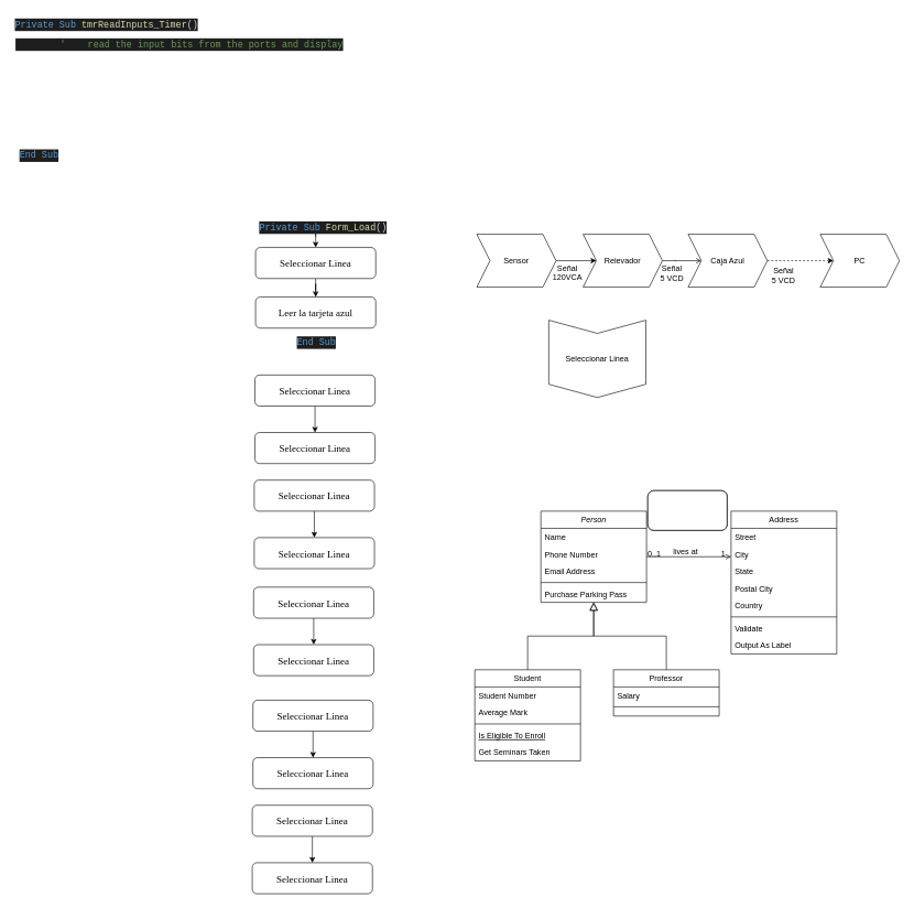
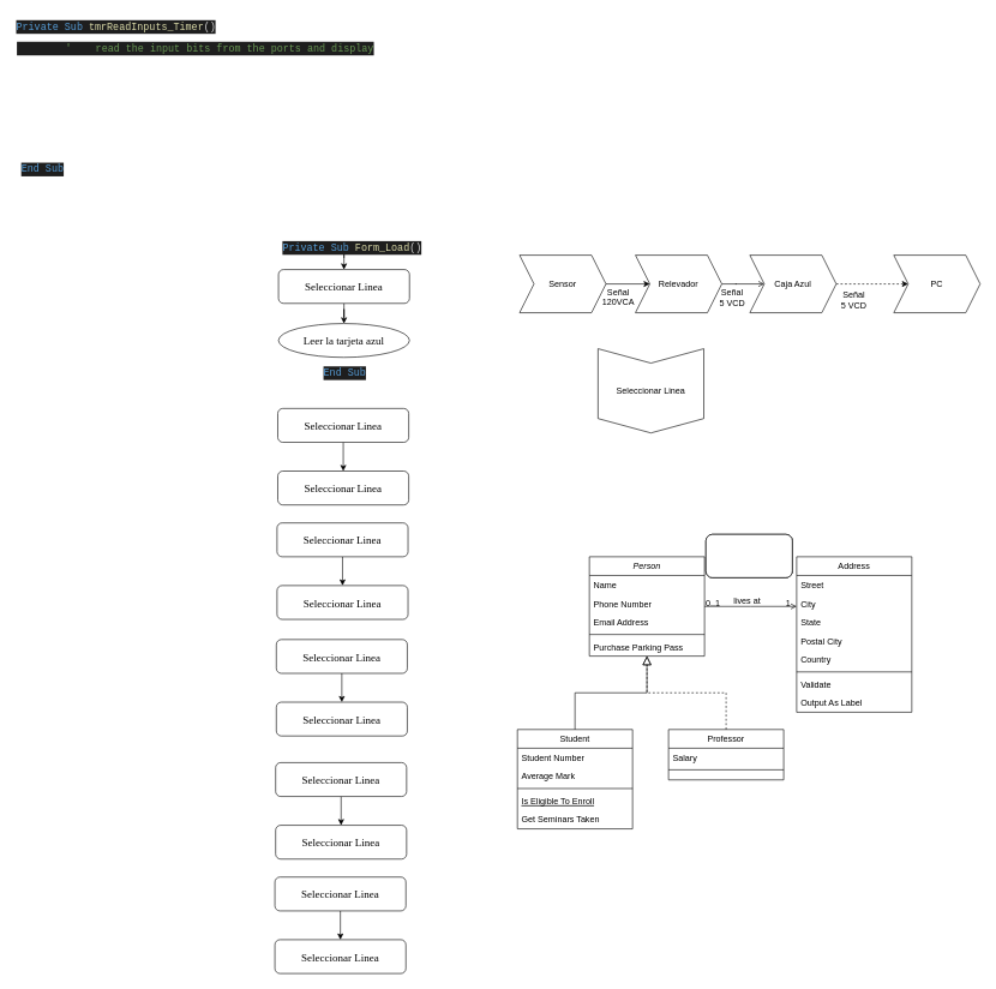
  <mxCell id="0" />
  <mxCell id="1" parent="0" />
  <mxCell id="2" value="Person" style="swimlane;fontStyle=2;align=center;verticalAlign=top;childLayout=stackLayout;horizontal=1;startSize=26;horizontalStack=0;resizeParent=1;resizeLast=0;collapsible=1;marginBottom=0;rounded=0;shadow=0;strokeWidth=1;" parent="1" vertex="1"><mxGeometry x="818" y="773" width="160" height="138" as="geometry"><mxRectangle x="230" y="140" width="160" height="26" as="alternateBounds" /></mxGeometry></mxCell>
  <mxCell id="3" value="Name" style="text;align=left;verticalAlign=top;spacingLeft=4;spacingRight=4;overflow=hidden;rotatable=0;points=[[0,0.5],[1,0.5]];portConstraint=eastwest;" parent="2" vertex="1"><mxGeometry y="26" width="160" height="26" as="geometry" /></mxCell>
  <mxCell id="4" value="Phone Number" style="text;align=left;verticalAlign=top;spacingLeft=4;spacingRight=4;overflow=hidden;rotatable=0;points=[[0,0.5],[1,0.5]];portConstraint=eastwest;rounded=0;shadow=0;html=0;" parent="2" vertex="1"><mxGeometry y="52" width="160" height="26" as="geometry" /></mxCell>
  <mxCell id="5" value="Email Address" style="text;align=left;verticalAlign=top;spacingLeft=4;spacingRight=4;overflow=hidden;rotatable=0;points=[[0,0.5],[1,0.5]];portConstraint=eastwest;rounded=0;shadow=0;html=0;" parent="2" vertex="1"><mxGeometry y="78" width="160" height="26" as="geometry" /></mxCell>
  <mxCell id="6" value="" style="line;html=1;strokeWidth=1;align=left;verticalAlign=middle;spacingTop=-1;spacingLeft=3;spacingRight=3;rotatable=0;labelPosition=right;points=[];portConstraint=eastwest;" parent="2" vertex="1"><mxGeometry y="104" width="160" height="8" as="geometry" /></mxCell>
  <mxCell id="7" value="Purchase Parking Pass" style="text;align=left;verticalAlign=top;spacingLeft=4;spacingRight=4;overflow=hidden;rotatable=0;points=[[0,0.5],[1,0.5]];portConstraint=eastwest;" parent="2" vertex="1"><mxGeometry y="112" width="160" height="26" as="geometry" /></mxCell>
  <mxCell id="8" value="Student" style="swimlane;fontStyle=0;align=center;verticalAlign=top;childLayout=stackLayout;horizontal=1;startSize=26;horizontalStack=0;resizeParent=1;resizeLast=0;collapsible=1;marginBottom=0;rounded=0;shadow=0;strokeWidth=1;" parent="1" vertex="1"><mxGeometry x="718" y="1013" width="160" height="138" as="geometry"><mxRectangle x="130" y="380" width="160" height="26" as="alternateBounds" /></mxGeometry></mxCell>
  <mxCell id="9" value="Student Number" style="text;align=left;verticalAlign=top;spacingLeft=4;spacingRight=4;overflow=hidden;rotatable=0;points=[[0,0.5],[1,0.5]];portConstraint=eastwest;" parent="8" vertex="1"><mxGeometry y="26" width="160" height="26" as="geometry" /></mxCell>
  <mxCell id="10" value="Average Mark" style="text;align=left;verticalAlign=top;spacingLeft=4;spacingRight=4;overflow=hidden;rotatable=0;points=[[0,0.5],[1,0.5]];portConstraint=eastwest;rounded=0;shadow=0;html=0;" parent="8" vertex="1"><mxGeometry y="52" width="160" height="26" as="geometry" /></mxCell>
  <mxCell id="11" value="" style="line;html=1;strokeWidth=1;align=left;verticalAlign=middle;spacingTop=-1;spacingLeft=3;spacingRight=3;rotatable=0;labelPosition=right;points=[];portConstraint=eastwest;" parent="8" vertex="1"><mxGeometry y="78" width="160" height="8" as="geometry" /></mxCell>
  <mxCell id="12" value="Is Eligible To Enroll" style="text;align=left;verticalAlign=top;spacingLeft=4;spacingRight=4;overflow=hidden;rotatable=0;points=[[0,0.5],[1,0.5]];portConstraint=eastwest;fontStyle=4" parent="8" vertex="1"><mxGeometry y="86" width="160" height="26" as="geometry" /></mxCell>
  <mxCell id="13" value="Get Seminars Taken" style="text;align=left;verticalAlign=top;spacingLeft=4;spacingRight=4;overflow=hidden;rotatable=0;points=[[0,0.5],[1,0.5]];portConstraint=eastwest;" parent="8" vertex="1"><mxGeometry y="112" width="160" height="26" as="geometry" /></mxCell>
  <mxCell id="14" value="" style="endArrow=block;endSize=10;endFill=0;shadow=0;strokeWidth=1;rounded=0;edgeStyle=elbowEdgeStyle;elbow=vertical;" parent="1" source="8" target="2" edge="1"><mxGeometry width="160" relative="1" as="geometry"><mxPoint x="798" y="856" as="sourcePoint" /><mxPoint x="798" y="856" as="targetPoint" /></mxGeometry></mxCell>
  <mxCell id="15" value="Professor" style="swimlane;fontStyle=0;align=center;verticalAlign=top;childLayout=stackLayout;horizontal=1;startSize=26;horizontalStack=0;resizeParent=1;resizeLast=0;collapsible=1;marginBottom=0;rounded=0;shadow=0;strokeWidth=1;" parent="1" vertex="1"><mxGeometry x="928" y="1013" width="160" height="70" as="geometry"><mxRectangle x="340" y="380" width="170" height="26" as="alternateBounds" /></mxGeometry></mxCell>
  <mxCell id="16" value="Salary" style="text;align=left;verticalAlign=top;spacingLeft=4;spacingRight=4;overflow=hidden;rotatable=0;points=[[0,0.5],[1,0.5]];portConstraint=eastwest;" parent="15" vertex="1"><mxGeometry y="26" width="160" height="26" as="geometry" /></mxCell>
  <mxCell id="17" value="" style="line;html=1;strokeWidth=1;align=left;verticalAlign=middle;spacingTop=-1;spacingLeft=3;spacingRight=3;rotatable=0;labelPosition=right;points=[];portConstraint=eastwest;" parent="15" vertex="1"><mxGeometry y="52" width="160" height="8" as="geometry" /></mxCell>
- <mxCell id="18" value="" style="endArrow=block;endSize=10;endFill=0;shadow=0;strokeWidth=1;rounded=0;edgeStyle=elbowEdgeStyle;elbow=vertical;" parent="1" source="15" target="2" edge="1"><mxGeometry width="160" relative="1" as="geometry"><mxPoint x="808" y="1026" as="sourcePoint" /><mxPoint x="908" y="924" as="targetPoint" /></mxGeometry></mxCell>
+ <mxCell id="18" value="" style="endArrow=block;endSize=10;endFill=0;shadow=0;strokeWidth=1;rounded=0;edgeStyle=elbowEdgeStyle;elbow=vertical;dashed=1;" parent="1" source="15" target="2" edge="1"><mxGeometry width="160" relative="1" as="geometry"><mxPoint x="808" y="1026" as="sourcePoint" /><mxPoint x="908" y="924" as="targetPoint" /></mxGeometry></mxCell>
  <mxCell id="19" value="Address" style="swimlane;fontStyle=0;align=center;verticalAlign=top;childLayout=stackLayout;horizontal=1;startSize=26;horizontalStack=0;resizeParent=1;resizeLast=0;collapsible=1;marginBottom=0;rounded=0;shadow=0;strokeWidth=1;" parent="1" vertex="1"><mxGeometry x="1106" y="773" width="160" height="216" as="geometry"><mxRectangle x="550" y="140" width="160" height="26" as="alternateBounds" /></mxGeometry></mxCell>
  <mxCell id="20" value="Street" style="text;align=left;verticalAlign=top;spacingLeft=4;spacingRight=4;overflow=hidden;rotatable=0;points=[[0,0.5],[1,0.5]];portConstraint=eastwest;" parent="19" vertex="1"><mxGeometry y="26" width="160" height="26" as="geometry" /></mxCell>
  <mxCell id="21" value="City" style="text;align=left;verticalAlign=top;spacingLeft=4;spacingRight=4;overflow=hidden;rotatable=0;points=[[0,0.5],[1,0.5]];portConstraint=eastwest;rounded=0;shadow=0;html=0;" parent="19" vertex="1"><mxGeometry y="52" width="160" height="26" as="geometry" /></mxCell>
  <mxCell id="22" value="State" style="text;align=left;verticalAlign=top;spacingLeft=4;spacingRight=4;overflow=hidden;rotatable=0;points=[[0,0.5],[1,0.5]];portConstraint=eastwest;rounded=0;shadow=0;html=0;" parent="19" vertex="1"><mxGeometry y="78" width="160" height="26" as="geometry" /></mxCell>
  <mxCell id="23" value="Postal City" style="text;align=left;verticalAlign=top;spacingLeft=4;spacingRight=4;overflow=hidden;rotatable=0;points=[[0,0.5],[1,0.5]];portConstraint=eastwest;rounded=0;shadow=0;html=0;" parent="19" vertex="1"><mxGeometry y="104" width="160" height="26" as="geometry" /></mxCell>
  <mxCell id="24" value="Country" style="text;align=left;verticalAlign=top;spacingLeft=4;spacingRight=4;overflow=hidden;rotatable=0;points=[[0,0.5],[1,0.5]];portConstraint=eastwest;rounded=0;shadow=0;html=0;" parent="19" vertex="1"><mxGeometry y="130" width="160" height="26" as="geometry" /></mxCell>
  <mxCell id="25" value="" style="line;html=1;strokeWidth=1;align=left;verticalAlign=middle;spacingTop=-1;spacingLeft=3;spacingRight=3;rotatable=0;labelPosition=right;points=[];portConstraint=eastwest;" parent="19" vertex="1"><mxGeometry y="156" width="160" height="8" as="geometry" /></mxCell>
  <mxCell id="26" value="Validate" style="text;align=left;verticalAlign=top;spacingLeft=4;spacingRight=4;overflow=hidden;rotatable=0;points=[[0,0.5],[1,0.5]];portConstraint=eastwest;" parent="19" vertex="1"><mxGeometry y="164" width="160" height="26" as="geometry" /></mxCell>
  <mxCell id="27" value="Output As Label" style="text;align=left;verticalAlign=top;spacingLeft=4;spacingRight=4;overflow=hidden;rotatable=0;points=[[0,0.5],[1,0.5]];portConstraint=eastwest;" parent="19" vertex="1"><mxGeometry y="190" width="160" height="26" as="geometry" /></mxCell>
  <mxCell id="28" value="" style="endArrow=open;shadow=0;strokeWidth=1;rounded=0;endFill=1;edgeStyle=elbowEdgeStyle;elbow=vertical;" parent="1" source="2" target="19" edge="1"><mxGeometry x="0.5" y="41" relative="1" as="geometry"><mxPoint x="978" y="845" as="sourcePoint" /><mxPoint x="1138" y="845" as="targetPoint" /><mxPoint x="-40" y="32" as="offset" /></mxGeometry></mxCell>
  <mxCell id="29" value="0..1" style="resizable=0;align=left;verticalAlign=bottom;labelBackgroundColor=none;fontSize=12;" parent="28" connectable="0" vertex="1"><mxGeometry x="-1" relative="1" as="geometry"><mxPoint y="4" as="offset" /></mxGeometry></mxCell>
  <mxCell id="30" value="1" style="resizable=0;align=right;verticalAlign=bottom;labelBackgroundColor=none;fontSize=12;" parent="28" connectable="0" vertex="1"><mxGeometry x="1" relative="1" as="geometry"><mxPoint x="-7" y="4" as="offset" /></mxGeometry></mxCell>
  <mxCell id="31" value="lives at" style="text;html=1;resizable=0;points=[];;align=center;verticalAlign=middle;labelBackgroundColor=none;rounded=0;shadow=0;strokeWidth=1;fontSize=12;" parent="28" vertex="1" connectable="0"><mxGeometry x="0.5" y="49" relative="1" as="geometry"><mxPoint x="-38" y="40" as="offset" /></mxGeometry></mxCell>
  <mxCell id="32" value="" style="edgeStyle=orthogonalEdgeStyle;rounded=0;orthogonalLoop=1;jettySize=auto;html=1;" parent="1" source="33" target="35" edge="1"><mxGeometry relative="1" as="geometry" /></mxCell>
  <mxCell id="33" value="Sensor&lt;br&gt;" style="shape=step;perimeter=stepPerimeter;whiteSpace=wrap;html=1;fixedSize=1;" parent="1" vertex="1"><mxGeometry x="721" y="354" width="120" height="80" as="geometry" /></mxCell>
  <mxCell id="34" value="" style="edgeStyle=orthogonalEdgeStyle;rounded=0;orthogonalLoop=1;jettySize=auto;html=1;endArrow=open;" parent="1" source="35" target="38" edge="1"><mxGeometry relative="1" as="geometry" /></mxCell>
  <mxCell id="35" value="Relevador" style="shape=step;perimeter=stepPerimeter;whiteSpace=wrap;html=1;fixedSize=1;" parent="1" vertex="1"><mxGeometry x="882" y="354" width="120" height="80" as="geometry" /></mxCell>
  <mxCell id="36" value="&lt;div style=&quot;text-align: center;&quot;&gt;Señal&lt;br&gt;120VCA&lt;/div&gt;" style="text;whiteSpace=wrap;html=1;" parent="1" vertex="1"><mxGeometry x="834" y="392" width="94" height="51" as="geometry" /></mxCell>
  <mxCell id="37" value="" style="edgeStyle=orthogonalEdgeStyle;rounded=0;orthogonalLoop=1;jettySize=auto;html=1;dashed=1;" parent="1" source="38" target="40" edge="1"><mxGeometry relative="1" as="geometry" /></mxCell>
  <mxCell id="38" value="Caja Azul" style="shape=step;perimeter=stepPerimeter;whiteSpace=wrap;html=1;fixedSize=1;" parent="1" vertex="1"><mxGeometry x="1041" y="354" width="120" height="80" as="geometry" /></mxCell>
  <mxCell id="39" value="&lt;div style=&quot;text-align: center;&quot;&gt;Señal&lt;br&gt;5 VCD&lt;/div&gt;" style="text;whiteSpace=wrap;html=1;" parent="1" vertex="1"><mxGeometry x="997" y="393" width="94" height="51" as="geometry" /></mxCell>
  <mxCell id="40" value="PC" style="shape=step;perimeter=stepPerimeter;whiteSpace=wrap;html=1;fixedSize=1;" parent="1" vertex="1"><mxGeometry x="1241" y="354" width="120" height="80" as="geometry" /></mxCell>
  <mxCell id="41" value="&lt;div style=&quot;text-align: center;&quot;&gt;Señal&lt;br&gt;5 VCD&lt;/div&gt;" style="text;whiteSpace=wrap;html=1;" parent="1" vertex="1"><mxGeometry x="1166" y="396" width="46" height="51" as="geometry" /></mxCell>
  <mxCell id="42" value="Seleccionar Linea" style="shape=step;perimeter=stepPerimeter;whiteSpace=wrap;html=1;fixedSize=1;direction=south;" vertex="1" parent="1"><mxGeometry x="830" y="484" width="147" height="117" as="geometry" /></mxCell>
  <mxCell id="43" value="" style="rounded=1;whiteSpace=wrap;html=1;" vertex="1" parent="1"><mxGeometry x="980" y="742" width="120" height="60" as="geometry" /></mxCell>
  <mxCell id="44" value="" style="rounded=1;whiteSpace=wrap;html=1;" vertex="1" parent="1"><mxGeometry x="980" y="742" width="120" height="60" as="geometry" /></mxCell>
  <mxCell id="45" value="" style="rounded=1;whiteSpace=wrap;html=1;" vertex="1" parent="1"><mxGeometry x="980" y="742" width="120" height="60" as="geometry" /></mxCell>
  <mxCell id="46" value="" style="edgeStyle=orthogonalEdgeStyle;rounded=0;orthogonalLoop=1;jettySize=auto;html=1;fontFamily=Tahoma;fontSize=15;" edge="1" parent="1" source="47" target="48"><mxGeometry relative="1" as="geometry" /></mxCell>
  <mxCell id="47" value="Seleccionar Linea" style="rounded=1;whiteSpace=wrap;html=1;fontFamily=Tahoma;fontSize=15;" vertex="1" parent="1"><mxGeometry x="386" y="374" width="182" height="47" as="geometry" /></mxCell>
- <mxCell id="48" value="Leer la tarjeta azul" style="rounded=1;whiteSpace=wrap;html=1;fontFamily=Tahoma;fontSize=15;" vertex="1" parent="1"><mxGeometry x="386" y="449" width="182" height="47" as="geometry" /></mxCell>
+ <mxCell id="48" value="Leer la tarjeta azul" style="ellipse;whiteSpace=wrap;html=1;fontFamily=Tahoma;fontSize=15;" vertex="1" parent="1"><mxGeometry x="386" y="449" width="182" height="47" as="geometry" /></mxCell>
  <mxCell id="49" value="" style="edgeStyle=orthogonalEdgeStyle;rounded=0;orthogonalLoop=1;jettySize=auto;html=1;fontFamily=Tahoma;fontSize=15;" edge="1" parent="1" source="50" target="51"><mxGeometry relative="1" as="geometry" /></mxCell>
  <mxCell id="50" value="Seleccionar Linea" style="rounded=1;whiteSpace=wrap;html=1;fontFamily=Tahoma;fontSize=15;" vertex="1" parent="1"><mxGeometry x="385" y="567" width="182" height="47" as="geometry" /></mxCell>
  <mxCell id="51" value="Seleccionar Linea" style="rounded=1;whiteSpace=wrap;html=1;fontFamily=Tahoma;fontSize=15;" vertex="1" parent="1"><mxGeometry x="385" y="654" width="182" height="47" as="geometry" /></mxCell>
  <mxCell id="52" value="" style="edgeStyle=orthogonalEdgeStyle;rounded=0;orthogonalLoop=1;jettySize=auto;html=1;fontFamily=Tahoma;fontSize=15;" edge="1" parent="1" source="53" target="54"><mxGeometry relative="1" as="geometry" /></mxCell>
  <mxCell id="53" value="Seleccionar Linea" style="rounded=1;whiteSpace=wrap;html=1;fontFamily=Tahoma;fontSize=15;" vertex="1" parent="1"><mxGeometry x="384" y="726" width="182" height="47" as="geometry" /></mxCell>
  <mxCell id="54" value="Seleccionar Linea" style="rounded=1;whiteSpace=wrap;html=1;fontFamily=Tahoma;fontSize=15;" vertex="1" parent="1"><mxGeometry x="384" y="813" width="182" height="47" as="geometry" /></mxCell>
  <mxCell id="55" value="" style="edgeStyle=orthogonalEdgeStyle;rounded=0;orthogonalLoop=1;jettySize=auto;html=1;fontFamily=Tahoma;fontSize=15;" edge="1" parent="1" source="56" target="57"><mxGeometry relative="1" as="geometry" /></mxCell>
  <mxCell id="56" value="Seleccionar Linea" style="rounded=1;whiteSpace=wrap;html=1;fontFamily=Tahoma;fontSize=15;" vertex="1" parent="1"><mxGeometry x="383" y="888" width="182" height="47" as="geometry" /></mxCell>
  <mxCell id="57" value="Seleccionar Linea" style="rounded=1;whiteSpace=wrap;html=1;fontFamily=Tahoma;fontSize=15;" vertex="1" parent="1"><mxGeometry x="383" y="975" width="182" height="47" as="geometry" /></mxCell>
  <mxCell id="58" value="" style="edgeStyle=orthogonalEdgeStyle;rounded=0;orthogonalLoop=1;jettySize=auto;html=1;fontFamily=Tahoma;fontSize=15;" edge="1" parent="1" source="59" target="60"><mxGeometry relative="1" as="geometry" /></mxCell>
  <mxCell id="59" value="Seleccionar Linea" style="rounded=1;whiteSpace=wrap;html=1;fontFamily=Tahoma;fontSize=15;" vertex="1" parent="1"><mxGeometry x="382" y="1059" width="182" height="47" as="geometry" /></mxCell>
  <mxCell id="60" value="Seleccionar Linea" style="rounded=1;whiteSpace=wrap;html=1;fontFamily=Tahoma;fontSize=15;" vertex="1" parent="1"><mxGeometry x="382" y="1146" width="182" height="47" as="geometry" /></mxCell>
  <mxCell id="61" value="" style="edgeStyle=orthogonalEdgeStyle;rounded=0;orthogonalLoop=1;jettySize=auto;html=1;fontFamily=Tahoma;fontSize=15;" edge="1" parent="1" source="62" target="63"><mxGeometry relative="1" as="geometry" /></mxCell>
  <mxCell id="62" value="Seleccionar Linea" style="rounded=1;whiteSpace=wrap;html=1;fontFamily=Tahoma;fontSize=15;" vertex="1" parent="1"><mxGeometry x="381" y="1218" width="182" height="47" as="geometry" /></mxCell>
  <mxCell id="63" value="Seleccionar Linea" style="rounded=1;whiteSpace=wrap;html=1;fontFamily=Tahoma;fontSize=15;" vertex="1" parent="1"><mxGeometry x="381" y="1305" width="182" height="47" as="geometry" /></mxCell>
  <mxCell id="64" value="" style="edgeStyle=orthogonalEdgeStyle;rounded=0;orthogonalLoop=1;jettySize=auto;html=1;fontFamily=Tahoma;fontSize=15;" edge="1" parent="1" target="47"><mxGeometry relative="1" as="geometry"><mxPoint x="477" y="358" as="sourcePoint" /><Array as="points"><mxPoint x="477" y="352" /></Array></mxGeometry></mxCell>
  <mxCell id="65" value="&lt;div style=&quot;color: rgb(212, 212, 212); background-color: rgb(30, 30, 30); font-family: Consolas, &amp;quot;Courier New&amp;quot;, monospace; font-weight: normal; font-size: 14px; line-height: 19px;&quot;&gt;&lt;div&gt;&lt;span style=&quot;color: #569cd6;&quot;&gt;Private Sub &lt;/span&gt;&lt;span style=&quot;color: #dcdcaa;&quot;&gt;Form_Load&lt;/span&gt;&lt;span style=&quot;color: #d4d4d4;&quot;&gt;()&lt;/span&gt;&lt;/div&gt;&lt;/div&gt;" style="text;whiteSpace=wrap;html=1;fontSize=15;fontFamily=Tahoma;" vertex="1" parent="1"><mxGeometry x="390" y="328" width="205" height="41" as="geometry" /></mxCell>
  <mxCell id="66" value="&lt;div style=&quot;color: rgb(212, 212, 212); background-color: rgb(30, 30, 30); font-family: Consolas, &amp;quot;Courier New&amp;quot;, monospace; font-weight: normal; font-size: 14px; line-height: 19px;&quot;&gt;&lt;div&gt;&lt;span style=&quot;color: #569cd6;&quot;&gt;End Sub&lt;/span&gt;&lt;/div&gt;&lt;/div&gt;" style="text;whiteSpace=wrap;html=1;fontSize=15;fontFamily=Tahoma;" vertex="1" parent="1"><mxGeometry x="447.002" y="502.002" width="82" height="41" as="geometry" /></mxCell>
  <mxCell id="67" value="&lt;div style=&quot;color: rgb(212, 212, 212); background-color: rgb(30, 30, 30); font-family: Consolas, &amp;quot;Courier New&amp;quot;, monospace; font-weight: normal; font-size: 14px; line-height: 19px;&quot;&gt;&lt;div&gt;&lt;span style=&quot;color: #569cd6;&quot;&gt;Private Sub &lt;/span&gt;&lt;span style=&quot;color: #dcdcaa;&quot;&gt;tmrReadInputs_Timer&lt;/span&gt;&lt;span style=&quot;color: #d4d4d4;&quot;&gt;()&lt;/span&gt;&lt;/div&gt;&lt;/div&gt;" style="text;whiteSpace=wrap;html=1;fontSize=15;fontFamily=Tahoma;" vertex="1" parent="1"><mxGeometry x="20.002" y="20.998" width="282" height="41" as="geometry" /></mxCell>
  <mxCell id="68" value="&lt;div style=&quot;color: rgb(212, 212, 212); background-color: rgb(30, 30, 30); font-family: Consolas, &amp;quot;Courier New&amp;quot;, monospace; font-weight: normal; font-size: 14px; line-height: 19px;&quot;&gt;&lt;div&gt;&lt;span style=&quot;color: #569cd6;&quot;&gt;End Sub&lt;/span&gt;&lt;/div&gt;&lt;/div&gt;" style="text;whiteSpace=wrap;html=1;fontSize=15;fontFamily=Tahoma;" vertex="1" parent="1"><mxGeometry x="26.999" y="219.005" width="82" height="41" as="geometry" /></mxCell>
  <mxCell id="69" value="&lt;div style=&quot;color: rgb(212, 212, 212); background-color: rgb(30, 30, 30); font-family: Consolas, &amp;quot;Courier New&amp;quot;, monospace; font-weight: normal; font-size: 14px; line-height: 19px;&quot;&gt;&lt;div&gt;&lt;span style=&quot;color: #d4d4d4;&quot;&gt;&amp;nbsp; &amp;nbsp; &amp;nbsp; &amp;nbsp; &lt;/span&gt;&lt;span style=&quot;color: #6a9955;&quot;&gt;' &amp;nbsp; &amp;nbsp;read the input bits from the ports and display&lt;/span&gt;&lt;/div&gt;&lt;/div&gt;" style="text;whiteSpace=wrap;html=1;fontSize=15;fontFamily=Tahoma;" vertex="1" parent="1"><mxGeometry x="21" y="51" width="516" height="30" as="geometry" /></mxCell>
